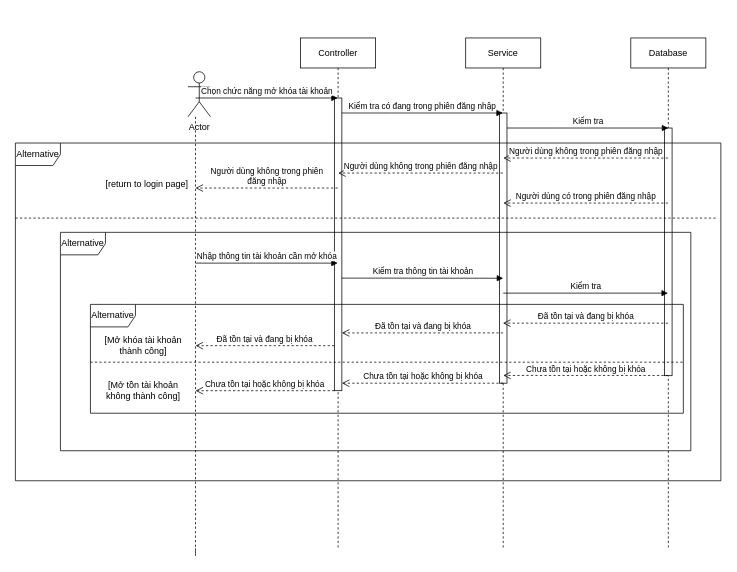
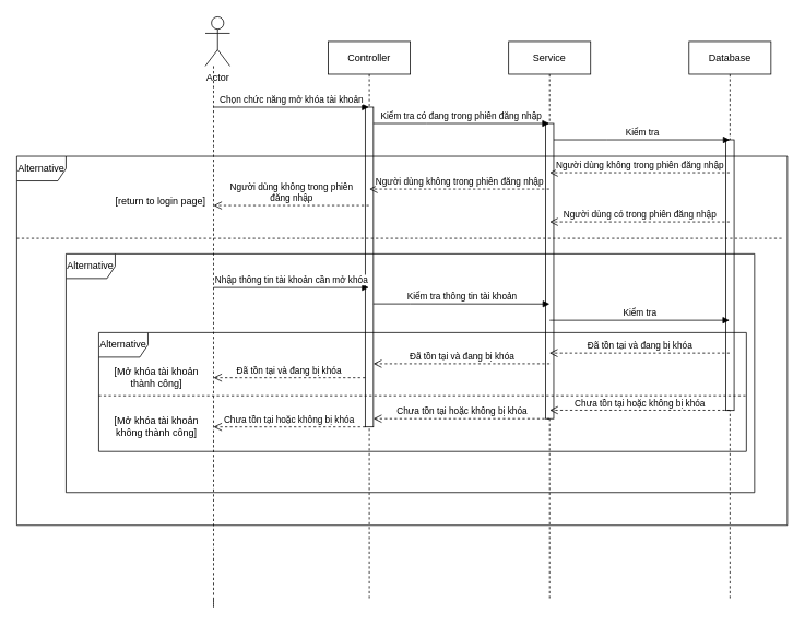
  <mxCell id="0" />
  <mxCell id="1" parent="0" />
  <mxCell id="2" value="Controller" style="shape=umlLifeline;perimeter=lifelinePerimeter;whiteSpace=wrap;html=1;container=1;dropTarget=0;collapsible=0;recursiveResize=0;outlineConnect=0;portConstraint=eastwest;newEdgeStyle={&quot;curved&quot;:0,&quot;rounded&quot;:0};" vertex="1" parent="1"><mxGeometry x="400" y="50" width="100" height="680" as="geometry" /></mxCell>
  <mxCell id="3" value="" style="html=1;points=[[0,0,0,0,5],[0,1,0,0,-5],[1,0,0,0,5],[1,1,0,0,-5]];perimeter=orthogonalPerimeter;outlineConnect=0;targetShapes=umlLifeline;portConstraint=eastwest;newEdgeStyle={&quot;curved&quot;:0,&quot;rounded&quot;:0};" vertex="1" parent="2"><mxGeometry x="45" y="80" width="10" height="390" as="geometry" /></mxCell>
  <mxCell id="4" style="edgeStyle=orthogonalEdgeStyle;rounded=0;orthogonalLoop=1;jettySize=auto;html=1;dashed=1;endArrow=none;startFill=0;" edge="1" parent="1" source="5"><mxGeometry relative="1" as="geometry"><mxPoint x="260" y="730" as="targetPoint" /><Array as="points"><mxPoint x="260" y="740" /><mxPoint x="260" y="740" /></Array></mxGeometry></mxCell>
- <mxCell id="5" value="Actor" style="shape=umlActor;verticalLabelPosition=bottom;verticalAlign=top;html=1;" vertex="1" parent="1"><mxGeometry x="250" y="95" width="30" height="60" as="geometry" /></mxCell>
+ <mxCell id="5" value="Actor" style="shape=umlActor;verticalLabelPosition=bottom;verticalAlign=top;html=1;" vertex="1" parent="1"><mxGeometry x="250" y="20" width="30" height="60" as="geometry" /></mxCell>
  <mxCell id="6" value="Service" style="shape=umlLifeline;perimeter=lifelinePerimeter;whiteSpace=wrap;html=1;container=1;dropTarget=0;collapsible=0;recursiveResize=0;outlineConnect=0;portConstraint=eastwest;newEdgeStyle={&quot;curved&quot;:0,&quot;rounded&quot;:0};" vertex="1" parent="1"><mxGeometry x="620" y="50" width="100" height="680" as="geometry" /></mxCell>
  <mxCell id="7" value="" style="html=1;points=[[0,0,0,0,5],[0,1,0,0,-5],[1,0,0,0,5],[1,1,0,0,-5]];perimeter=orthogonalPerimeter;outlineConnect=0;targetShapes=umlLifeline;portConstraint=eastwest;newEdgeStyle={&quot;curved&quot;:0,&quot;rounded&quot;:0};" vertex="1" parent="6"><mxGeometry x="45" y="100" width="10" height="360" as="geometry" /></mxCell>
  <mxCell id="8" value="Database" style="shape=umlLifeline;perimeter=lifelinePerimeter;whiteSpace=wrap;html=1;container=1;dropTarget=0;collapsible=0;recursiveResize=0;outlineConnect=0;portConstraint=eastwest;newEdgeStyle={&quot;curved&quot;:0,&quot;rounded&quot;:0};" vertex="1" parent="1"><mxGeometry x="840" y="50" width="100" height="680" as="geometry" /></mxCell>
  <mxCell id="9" value="" style="html=1;points=[[0,0,0,0,5],[0,1,0,0,-5],[1,0,0,0,5],[1,1,0,0,-5]];perimeter=orthogonalPerimeter;outlineConnect=0;targetShapes=umlLifeline;portConstraint=eastwest;newEdgeStyle={&quot;curved&quot;:0,&quot;rounded&quot;:0};" vertex="1" parent="8"><mxGeometry x="45" y="120" width="10" height="330" as="geometry" /></mxCell>
  <mxCell id="10" value="Chọn chức năng mở khóa tài khoản" style="html=1;verticalAlign=bottom;endArrow=block;curved=0;rounded=0;" edge="1" parent="1"><mxGeometry width="80" relative="1" as="geometry"><mxPoint x="260" y="130" as="sourcePoint" /><mxPoint x="449.5" y="130" as="targetPoint" /><Array as="points"><mxPoint x="330" y="130" /></Array></mxGeometry></mxCell>
  <mxCell id="11" value="Kiểm tra có đang trong phiên đăng nhập" style="html=1;verticalAlign=bottom;endArrow=block;curved=0;rounded=0;" edge="1" parent="1" source="3" target="6"><mxGeometry width="80" relative="1" as="geometry"><mxPoint x="470" y="150" as="sourcePoint" /><mxPoint x="639.5" y="150" as="targetPoint" /><Array as="points"><mxPoint x="520" y="150" /></Array></mxGeometry></mxCell>
  <mxCell id="12" value="Kiểm tra" style="html=1;verticalAlign=bottom;endArrow=block;curved=0;rounded=0;" edge="1" parent="1" source="7"><mxGeometry width="80" relative="1" as="geometry"><mxPoint x="680" y="170" as="sourcePoint" /><mxPoint x="890" y="170" as="targetPoint" /><Array as="points"><mxPoint x="740" y="170" /></Array></mxGeometry></mxCell>
  <mxCell id="13" value="Người dùng không trong phiên đăng nhập" style="html=1;verticalAlign=bottom;endArrow=open;dashed=1;endSize=8;curved=0;rounded=0;" edge="1" parent="1"><mxGeometry relative="1" as="geometry"><mxPoint x="889.5" y="210" as="sourcePoint" /><mxPoint x="670" y="210" as="targetPoint" /></mxGeometry></mxCell>
  <mxCell id="14" value="Người dùng không trong phiên đăng nhập" style="html=1;verticalAlign=bottom;endArrow=open;dashed=1;endSize=8;curved=0;rounded=0;" edge="1" parent="1"><mxGeometry relative="1" as="geometry"><mxPoint x="669.5" y="230" as="sourcePoint" /><mxPoint x="450" y="230" as="targetPoint" /></mxGeometry></mxCell>
  <mxCell id="15" value="Người dùng không trong phiên&lt;div&gt;đăng nhập&lt;/div&gt;" style="html=1;verticalAlign=bottom;endArrow=open;dashed=1;endSize=8;curved=0;rounded=0;" edge="1" parent="1"><mxGeometry relative="1" as="geometry"><mxPoint x="449.5" y="250" as="sourcePoint" /><mxPoint x="260" y="250" as="targetPoint" /></mxGeometry></mxCell>
  <mxCell id="16" value="Alternative" style="shape=umlFrame;whiteSpace=wrap;html=1;pointerEvents=0;" vertex="1" parent="1"><mxGeometry x="20" y="190" width="940" height="450" as="geometry" /></mxCell>
  <mxCell id="17" value="[return to login page]" style="text;html=1;align=center;verticalAlign=middle;resizable=0;points=[];autosize=1;strokeColor=none;fillColor=none;" vertex="1" parent="1"><mxGeometry x="130" y="230" width="130" height="30" as="geometry" /></mxCell>
  <mxCell id="18" value="" style="line;strokeWidth=1;fillColor=none;align=left;verticalAlign=middle;spacingTop=-1;spacingLeft=3;spacingRight=3;rotatable=0;labelPosition=right;points=[];portConstraint=eastwest;strokeColor=inherit;dashed=1;" vertex="1" parent="1"><mxGeometry x="20" y="286" width="935" height="8" as="geometry" /></mxCell>
  <mxCell id="19" value="Người dùng có trong phiên đăng nhập" style="html=1;verticalAlign=bottom;endArrow=open;dashed=1;endSize=8;curved=0;rounded=0;" edge="1" parent="1" source="8"><mxGeometry relative="1" as="geometry"><mxPoint x="750" y="270" as="sourcePoint" /><mxPoint x="670" y="270" as="targetPoint" /></mxGeometry></mxCell>
  <mxCell id="20" value="Alternative" style="shape=umlFrame;whiteSpace=wrap;html=1;pointerEvents=0;" vertex="1" parent="1"><mxGeometry x="80" y="309" width="840" height="291" as="geometry" /></mxCell>
  <mxCell id="21" value="Nhập thông tin tài khoản cần mở khóa" style="html=1;verticalAlign=bottom;endArrow=block;curved=0;rounded=0;" edge="1" parent="1"><mxGeometry x="0.003" width="80" relative="1" as="geometry"><mxPoint x="260" y="350" as="sourcePoint" /><mxPoint x="449.5" y="350" as="targetPoint" /><Array as="points"><mxPoint x="340" y="350" /></Array><mxPoint as="offset" /></mxGeometry></mxCell>
  <mxCell id="22" value="Kiểm tra thông tin tài khoản" style="html=1;verticalAlign=bottom;endArrow=block;curved=0;rounded=0;entryX=0.5;entryY=0.493;entryDx=0;entryDy=0;entryPerimeter=0;" edge="1" parent="1"><mxGeometry width="80" relative="1" as="geometry"><mxPoint x="455" y="370" as="sourcePoint" /><mxPoint x="670" y="370.17" as="targetPoint" /><Array as="points"><mxPoint x="500" y="370" /></Array></mxGeometry></mxCell>
  <mxCell id="23" value="Kiểm tra" style="html=1;verticalAlign=bottom;endArrow=block;curved=0;rounded=0;" edge="1" parent="1"><mxGeometry width="80" relative="1" as="geometry"><mxPoint x="670" y="390" as="sourcePoint" /><mxPoint x="889.5" y="390" as="targetPoint" /><Array as="points"><mxPoint x="735" y="390" /></Array></mxGeometry></mxCell>
  <mxCell id="24" value="Alternative" style="shape=umlFrame;whiteSpace=wrap;html=1;pointerEvents=0;" vertex="1" parent="1"><mxGeometry x="120" y="405" width="790" height="145" as="geometry" /></mxCell>
  <mxCell id="25" value="Đã tồn tại và đang bị khóa" style="html=1;verticalAlign=bottom;endArrow=open;dashed=1;endSize=8;curved=0;rounded=0;" edge="1" parent="1"><mxGeometry relative="1" as="geometry"><mxPoint x="889.5" y="430" as="sourcePoint" /><mxPoint x="669.63" y="430" as="targetPoint" /></mxGeometry></mxCell>
  <mxCell id="26" value="Đã tồn tại và đang bị khóa" style="html=1;verticalAlign=bottom;endArrow=open;dashed=1;endSize=8;curved=0;rounded=0;" edge="1" parent="1"><mxGeometry relative="1" as="geometry"><mxPoint x="669.87" y="443" as="sourcePoint" /><mxPoint x="455" y="443" as="targetPoint" /></mxGeometry></mxCell>
  <mxCell id="27" value="Đã tồn tại và đang bị khóa" style="html=1;verticalAlign=bottom;endArrow=open;dashed=1;endSize=8;curved=0;rounded=0;" edge="1" parent="1" source="3"><mxGeometry relative="1" as="geometry"><mxPoint x="420" y="460" as="sourcePoint" /><mxPoint x="260" y="460" as="targetPoint" /></mxGeometry></mxCell>
  <mxCell id="28" value="[Mở khóa tài khoản&lt;div&gt;thành công]&lt;/div&gt;" style="text;html=1;align=center;verticalAlign=middle;resizable=0;points=[];autosize=1;strokeColor=none;fillColor=none;" vertex="1" parent="1"><mxGeometry x="125" y="440" width="130" height="40" as="geometry" /></mxCell>
  <mxCell id="29" value="" style="line;strokeWidth=1;fillColor=none;align=left;verticalAlign=middle;spacingTop=-1;spacingLeft=3;spacingRight=3;rotatable=0;labelPosition=right;points=[];portConstraint=eastwest;strokeColor=inherit;dashed=1;" vertex="1" parent="1"><mxGeometry x="120" y="478" width="790" height="8" as="geometry" /></mxCell>
  <mxCell id="30" value="Chưa tồn tại hoặc không bị khóa" style="html=1;verticalAlign=bottom;endArrow=open;dashed=1;endSize=8;curved=0;rounded=0;" edge="1" parent="1"><mxGeometry relative="1" as="geometry"><mxPoint x="889.87" y="499.7" as="sourcePoint" /><mxPoint x="670" y="499.7" as="targetPoint" /></mxGeometry></mxCell>
  <mxCell id="31" value="Chưa tồn tại hoặc không bị khóa" style="html=1;verticalAlign=bottom;endArrow=open;dashed=1;endSize=8;curved=0;rounded=0;" edge="1" parent="1" target="3"><mxGeometry relative="1" as="geometry"><mxPoint x="669.87" y="510" as="sourcePoint" /><mxPoint x="460" y="510" as="targetPoint" /></mxGeometry></mxCell>
  <mxCell id="32" value="Chưa tồn tại hoặc không bị khóa" style="html=1;verticalAlign=bottom;endArrow=open;dashed=1;endSize=8;curved=0;rounded=0;" edge="1" parent="1"><mxGeometry relative="1" as="geometry"><mxPoint x="445" y="520" as="sourcePoint" /><mxPoint x="260" y="520" as="targetPoint" /></mxGeometry></mxCell>
- <mxCell id="33" value="[Mở tồn tài khoản&lt;div&gt;không thành công]&lt;/div&gt;" style="text;html=1;align=center;verticalAlign=middle;resizable=0;points=[];autosize=1;strokeColor=none;fillColor=none;" vertex="1" parent="1"><mxGeometry x="125" y="500" width="130" height="40" as="geometry" /></mxCell>
+ <mxCell id="33" value="[Mở khóa tài khoản&lt;div&gt;không thành công]&lt;/div&gt;" style="text;html=1;align=center;verticalAlign=middle;resizable=0;points=[];autosize=1;strokeColor=none;fillColor=none;" vertex="1" parent="1"><mxGeometry x="125" y="500" width="130" height="40" as="geometry" /></mxCell>
